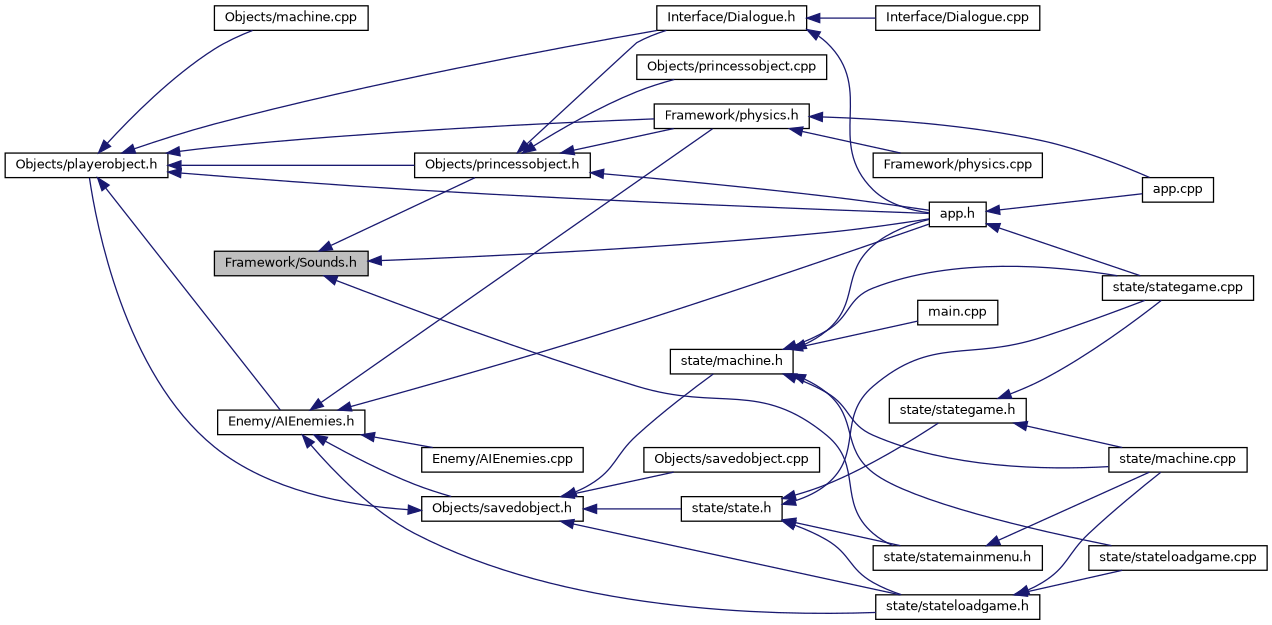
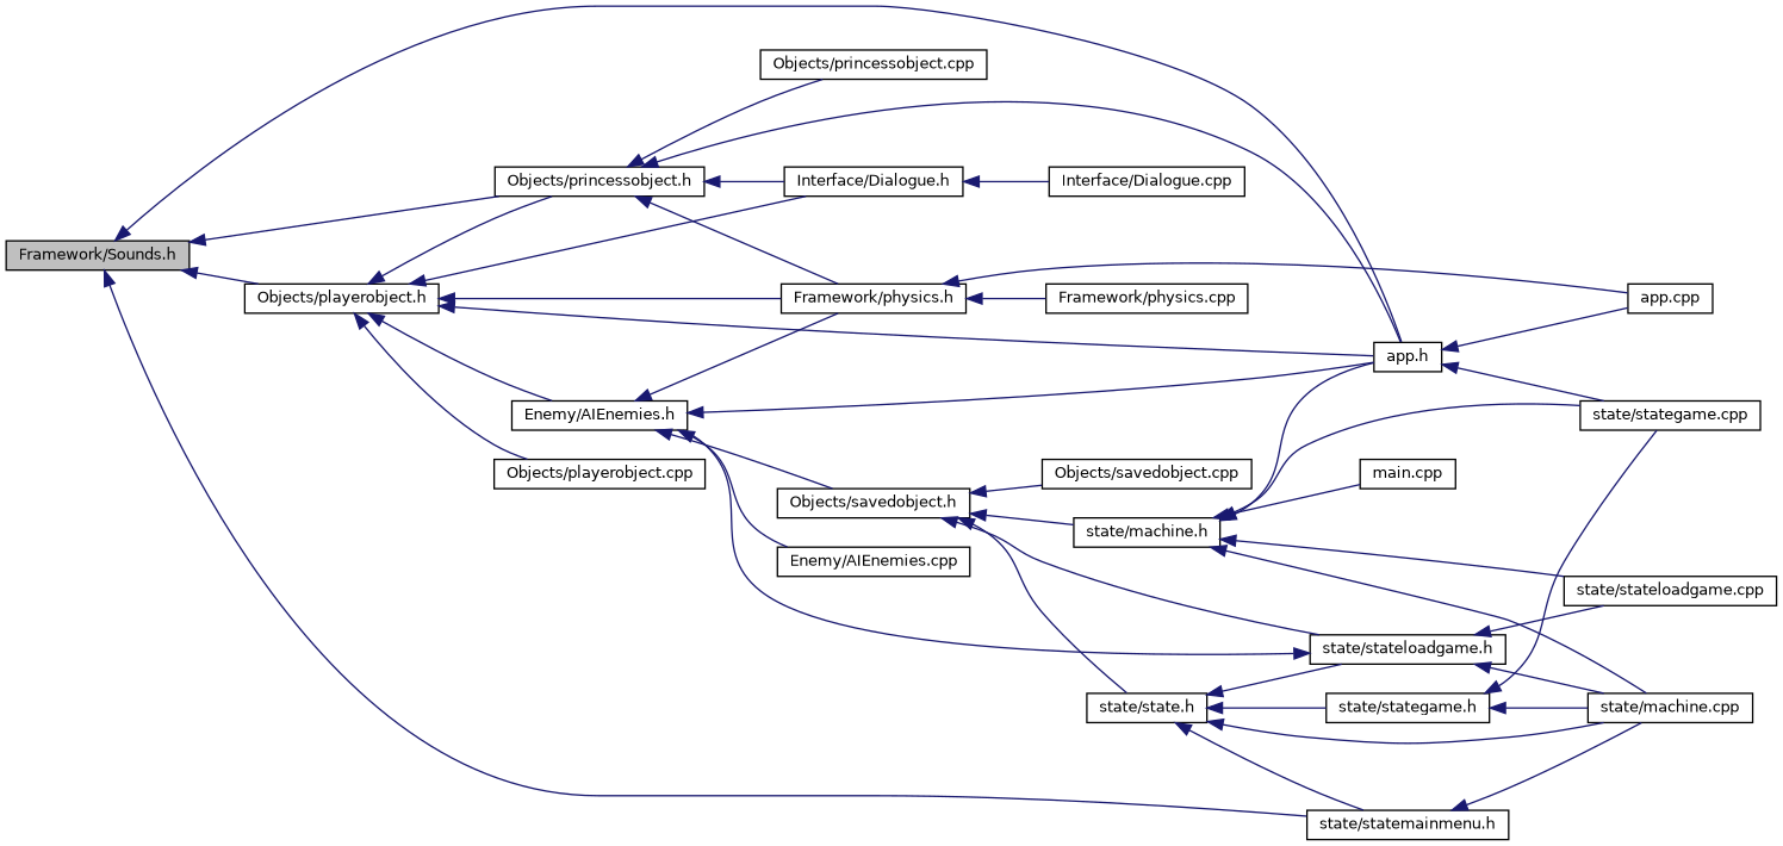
  digraph {
    rankdir=LR
    node [color=black fillcolor=white fontname=Helvetica fontsize=10 shape=record style=filled]
    edge [color=midnightblue dir=back fontname=Helvetica fontsize=10 labelfontname=Helvetica labelfontsize=10 style=solid]
    n1 [fillcolor=grey75 fontcolor=black height=0.2 label="Framework/Sounds.h" width=0.4]
    n2 [height=0.2 label="Objects/playerobject.h" width=0.4]
    n3 [height=0.2 label="app.h" width=0.4]
    n4 [height=0.2 label="Objects/princessobject.h" width=0.4]
    n5 [height=0.2 label="state/statemainmenu.h" width=0.4]
    n6 [height=0.2 label="Interface/Dialogue.h" width=0.4]
    n7 [height=0.2 label="Framework/physics.h" width=0.4]
    n8 [height=0.2 label="Enemy/AIEnemies.h" width=0.4]
-   n9 [height=0.2 label="Objects/machine.cpp" width=0.4]
+   n9 [height=0.2 label="Objects/playerobject.cpp" width=0.4]
    n10 [height=0.2 label="app.cpp" width=0.4]
    n11 [height=0.2 label="state/stategame.cpp" width=0.4]
    n12 [height=0.2 label="Objects/princessobject.cpp" width=0.4]
    n13 [height=0.2 label="state/machine.cpp" width=0.4]
    n14 [height=0.2 label="Interface/Dialogue.cpp" width=0.4]
    n15 [height=0.2 label="Framework/physics.cpp" width=0.4]
    n16 [height=0.2 label="Objects/savedobject.h" width=0.4]
    n17 [height=0.2 label="state/stateloadgame.h" width=0.4]
    n18 [height=0.2 label="Enemy/AIEnemies.cpp" width=0.4]
    n19 [height=0.2 label="state/machine.h" width=0.4]
    n20 [height=0.2 label="Objects/savedobject.cpp" width=0.4]
    n21 [height=0.2 label="state/state.h" width=0.4]
    n22 [height=0.2 label="state/stateloadgame.cpp" width=0.4]
    n23 [height=0.2 label="main.cpp" width=0.4]
    n24 [height=0.2 label="state/stategame.h" width=0.4]
-   n16 -> n2
+   n1 -> n2
    n1 -> n3
    n1 -> n4
    n1 -> n5
    n2 -> n3
    n2 -> n4
    n2 -> n6
    n2 -> n7
    n2 -> n8
    n2 -> n9
    n3 -> n10
    n3 -> n11
    n4 -> n3
    n4 -> n6
    n4 -> n7
    n4 -> n12
    n5 -> n13
-   n6 -> n3
    n6 -> n14
    n7 -> n10
    n7 -> n15
    n8 -> n3
    n8 -> n7
    n8 -> n16
-   n8 -> n17
+   n17 -> n8
    n8 -> n18
    n16 -> n17
    n16 -> n19
    n16 -> n20
    n16 -> n21
    n17 -> n13
    n17 -> n22
    n19 -> n3
    n19 -> n11
    n19 -> n13
    n19 -> n22
    n19 -> n23
    n21 -> n5
-   n21 -> n11
+   n21 -> n13
    n21 -> n17
    n21 -> n24
    n24 -> n11
    n24 -> n13
  }
